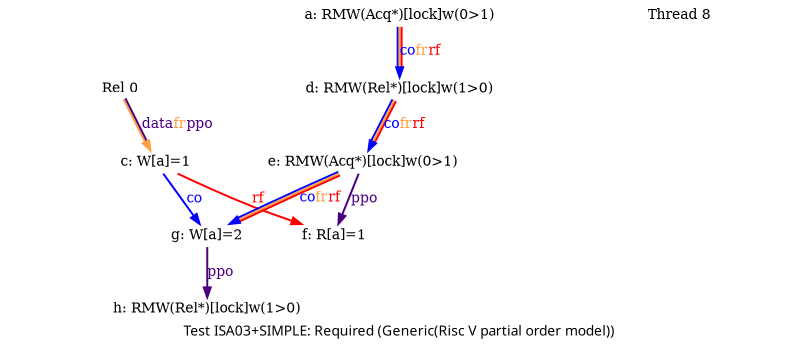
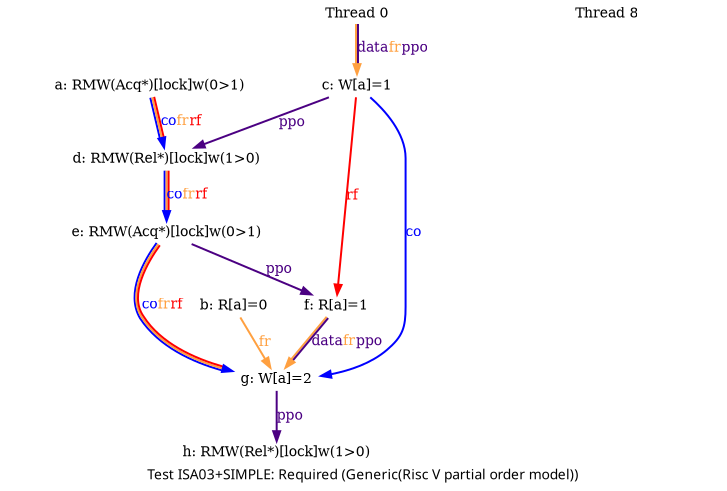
  digraph {
    fontname="SF Pro Display"
    fontsize=14
    label="Test ISA03+SIMPLE: Required (Generic(Risc V partial order model))"
    splines=spline
    node [fixedsize=false fontsize=14 shape=none]
    edge [arrowsize=1.000000 color=indigo fontsize=14 penwidth=2.000000]
-   n1 [fixedsize=true height=0.281250 label="Rel 0" width=3.250000]
+   n1 [fixedsize=true height=0.281250 label="Thread 0" width=3.250000]
    n2 [height=0.194444 label="c: W[a]=1" width=1.166667]
    n3 [height=0.194444 label="a: RMW(Acq*)[lock]w(0>1)" width=4.083333]
    n4 [height=0.194444 label="d: RMW(Rel*)[lock]w(1>0)" width=4.083333]
+   n5 [height=0.194444 label="b: R[a]=0" width=1.166667]
    n6 [height=0.194444 label="g: W[a]=2" width=1.166667]
    n7 [height=0.194444 label="e: RMW(Acq*)[lock]w(0>1)" width=4.083333]
    n8 [height=0.194444 label="f: R[a]=1" width=1.166667]
    n9 [height=0.194444 label="h: RMW(Rel*)[lock]w(1>0)" width=4.083333]
    n10 [fixedsize=true height=0.281250 label="Thread 8" width=3.250000]
    n1 -> n2 [color="#ffa040:indigo" label=<<font color="indigo">data</font><font color="#ffa040">fr</font><font color="indigo">ppo</font>>]
+   n2 -> n4 [label=<<font color="indigo">ppo</font>>]
    n2 -> n6 [color=blue label=<<font color="blue">co</font>>]
    n2 -> n8 [color=red label=<<font color="red">rf</font>>]
    n3 -> n4 [color="blue:#ffa040:red" label=<<font color="blue">co</font><font color="#ffa040">fr</font><font color="red">rf</font>>]
    n4 -> n7 [color="blue:#ffa040:red" label=<<font color="blue">co</font><font color="#ffa040">fr</font><font color="red">rf</font>>]
+   n5 -> n6 [color="#ffa040" label=<<font color="#ffa040">fr</font>>]
    n6 -> n9 [label=<<font color="indigo">ppo</font>>]
    n7 -> n6 [color="blue:#ffa040:red" label=<<font color="blue">co</font><font color="#ffa040">fr</font><font color="red">rf</font>>]
    n7 -> n8 [label=<<font color="indigo">ppo</font>>]
+   n8 -> n6 [color="#ffa040:indigo" label=<<font color="indigo">data</font><font color="#ffa040">fr</font><font color="indigo">ppo</font>>]
  }
